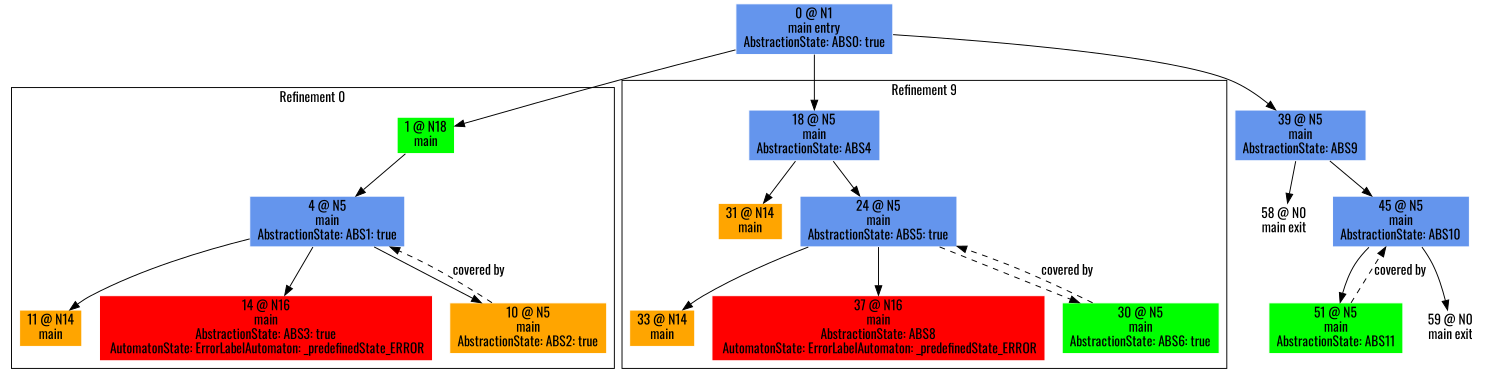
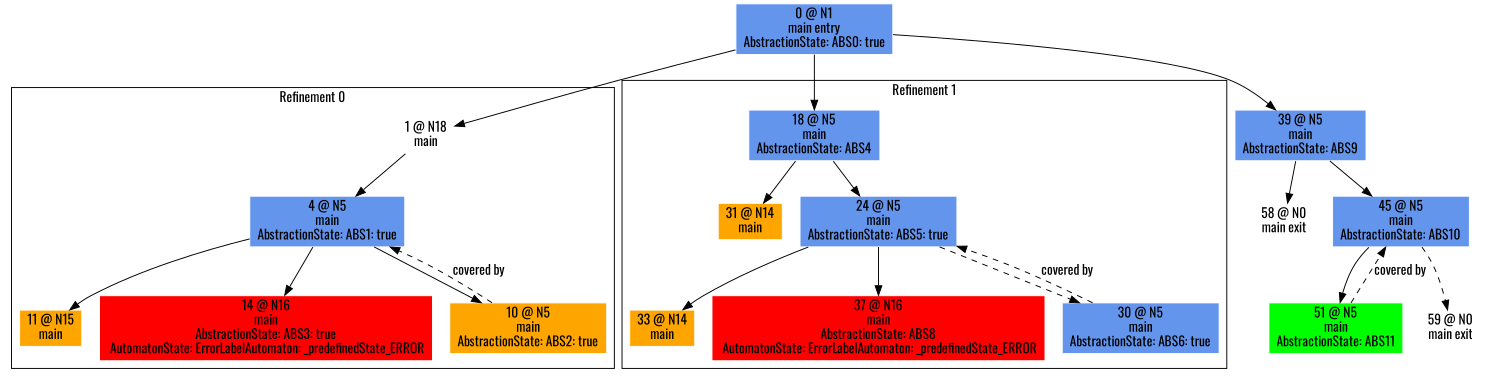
  digraph {
    fontname=Oswald
    node [color=white fontname=Oswald shape=box style=filled fillcolor=cornflowerblue]
    edge [fontname=Oswald]
-   n1 [label="1 @ N18\nmain\n" fillcolor=green]
+   n1 [label="1 @ N18\nmain\n" fillcolor=""]
    n2 [label="4 @ N5\nmain\nAbstractionState: ABS1: true\n"]
-   n3 [fillcolor=orange label="11 @ N14\nmain\n"]
+   n3 [fillcolor=orange label="11 @ N15\nmain\n"]
    n4 [fillcolor=orange label="10 @ N5\nmain\nAbstractionState: ABS2: true\n"]
    n5 [fillcolor=red label="14 @ N16\nmain\nAbstractionState: ABS3: true\n AutomatonState: ErrorLabelAutomaton: _predefinedState_ERROR\n"]
    n6 [label="18 @ N5\nmain\nAbstractionState: ABS4\n"]
    n7 [fillcolor=orange label="31 @ N14\nmain\n"]
    n8 [label="24 @ N5\nmain\nAbstractionState: ABS5: true\n"]
    n9 [fillcolor=orange label="33 @ N14\nmain\n"]
    n10 [fillcolor=red label="37 @ N16\nmain\nAbstractionState: ABS8\n AutomatonState: ErrorLabelAutomaton: _predefinedState_ERROR\n"]
-   n11 [fillcolor=green label="30 @ N5\nmain\nAbstractionState: ABS6: true\n"]
+   n11 [label="30 @ N5\nmain\nAbstractionState: ABS6: true\n"]
    n12 [label="0 @ N1\nmain entry\nAbstractionState: ABS0: true\n"]
    n13 [label="39 @ N5\nmain\nAbstractionState: ABS9\n"]
    n14 [label="58 @ N0\nmain exit\n" fillcolor=""]
    n15 [label="45 @ N5\nmain\nAbstractionState: ABS10\n"]
    n16 [fillcolor=green label="51 @ N5\nmain\nAbstractionState: ABS11\n"]
    n17 [label="59 @ N0\nmain exit\n" fillcolor=""]
    subgraph cluster_1 {
      label="Refinement 0"
      n1
      n2
      n3
      n4
      n5
    }
    subgraph cluster_2 {
-     label="Refinement 9"
+     label="Refinement 1"
      n6
      n7
      n8
      n9
      n10
      n11
    }
    n1 -> n2
    n2 -> n3
    n2 -> n4
    n2 -> n5
    n4 -> n2 [label="covered by" style=dashed weight=0]
    n6 -> n7
    n6 -> n8
    n8 -> n9
    n8 -> n10
    n8 -> n11 [style=dashed]
    n11 -> n8 [label="covered by" style=dashed weight=0]
    n12 -> n1
    n12 -> n6
    n12 -> n13
    n13 -> n14
    n13 -> n15
    n15 -> n16
-   n15 -> n17
+   n15 -> n17 [style=dashed]
    n16 -> n15 [label="covered by" style=dashed weight=0]
  }
